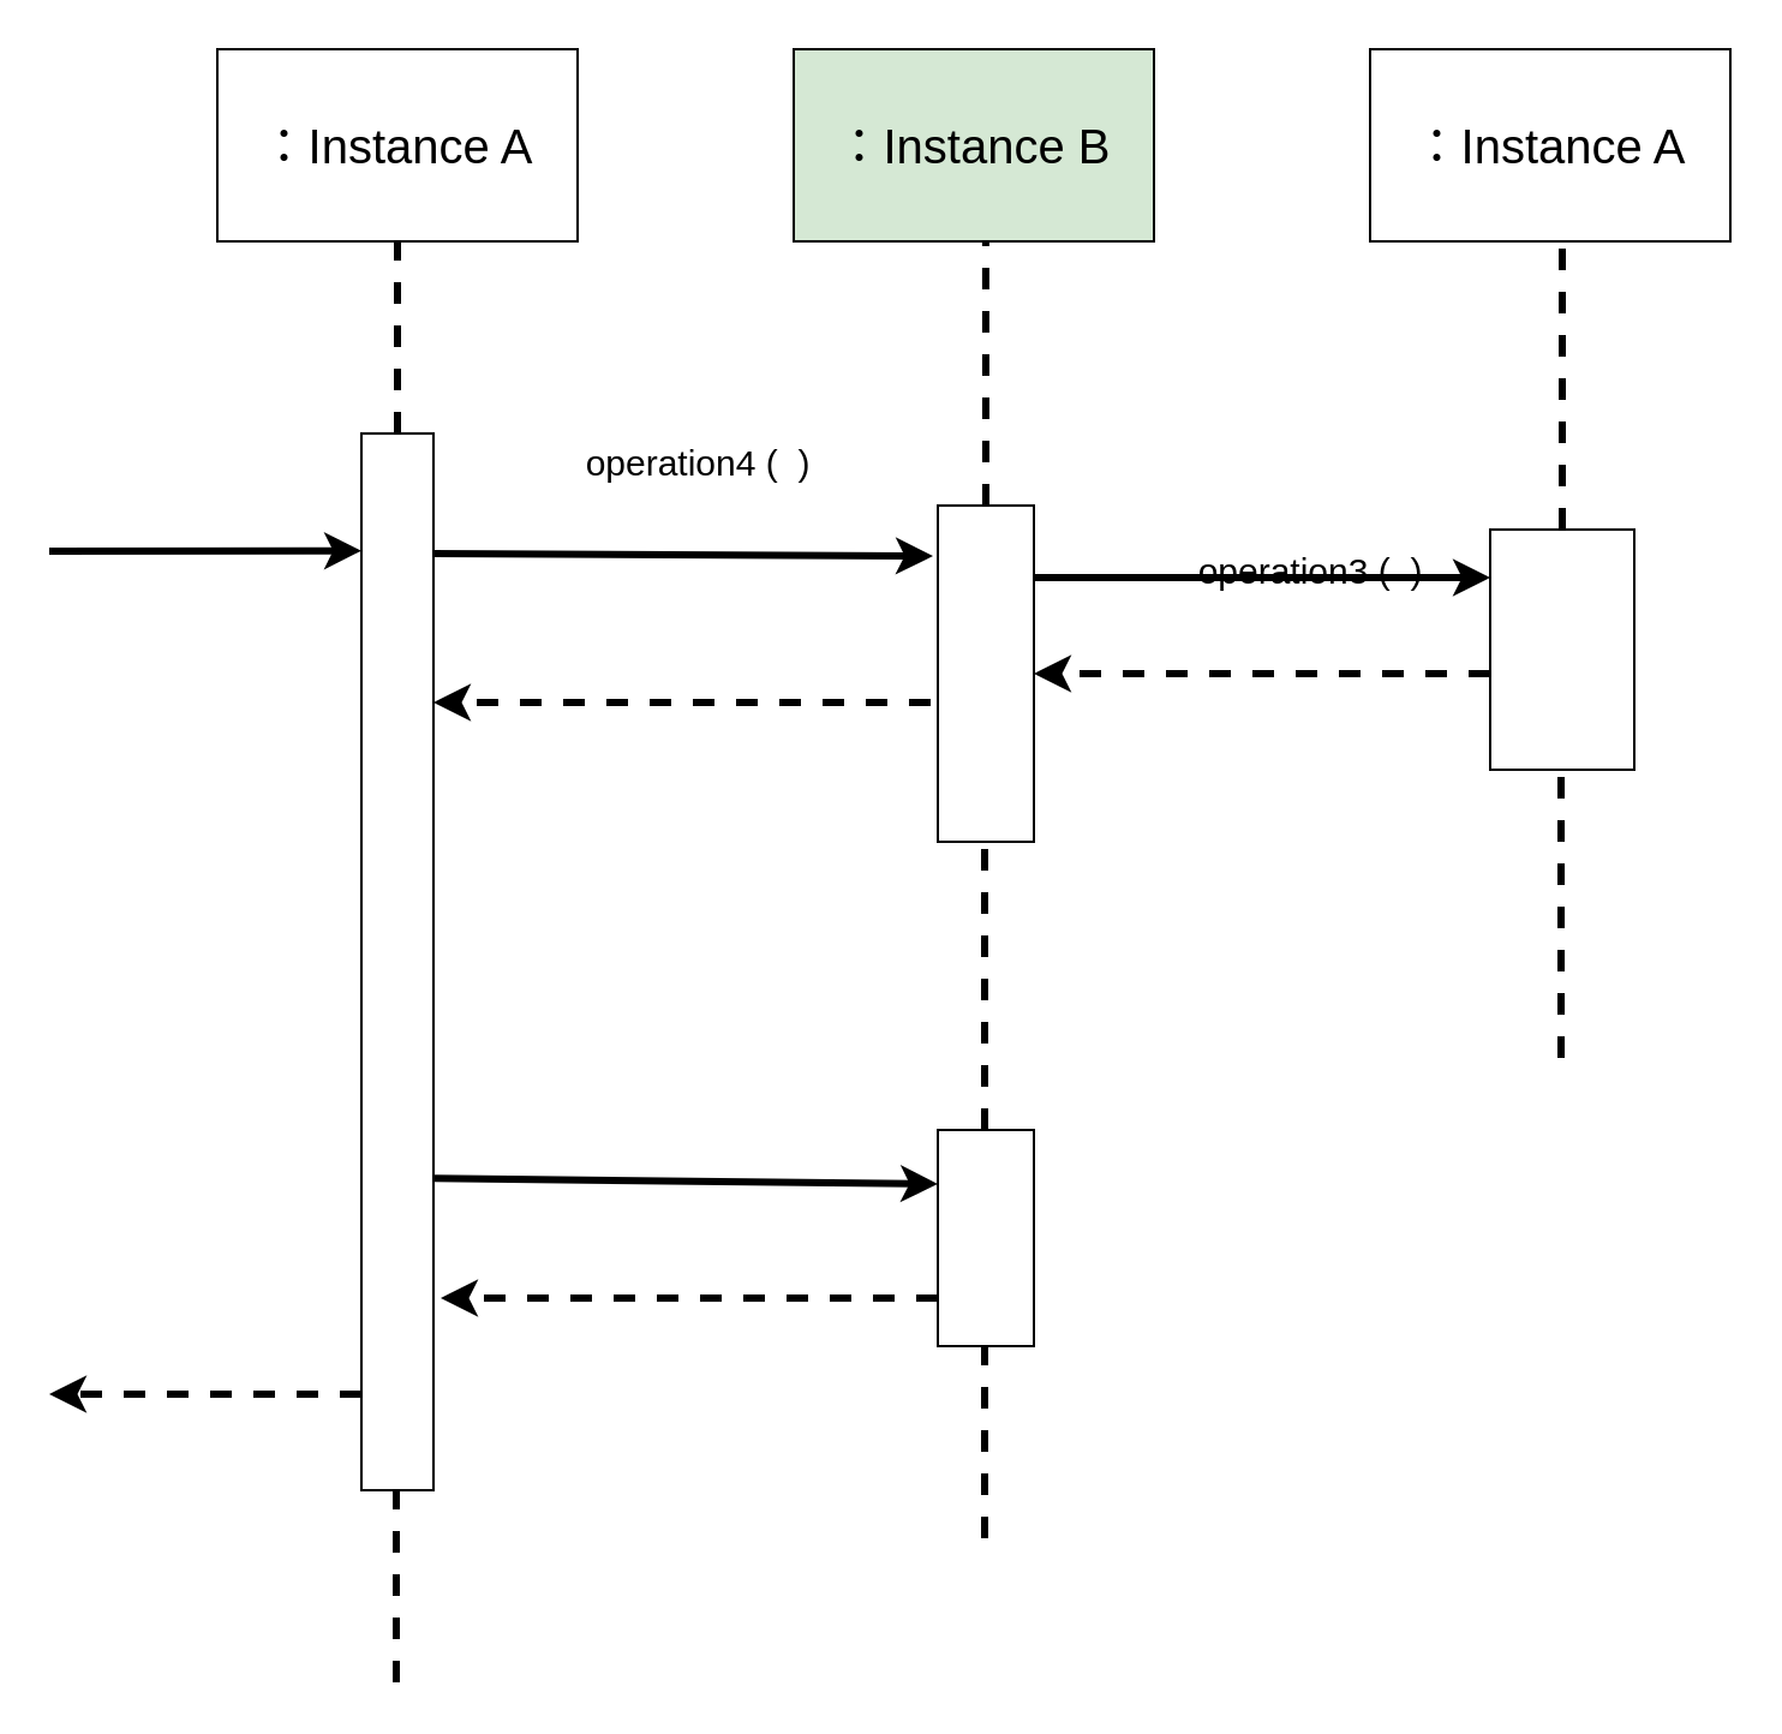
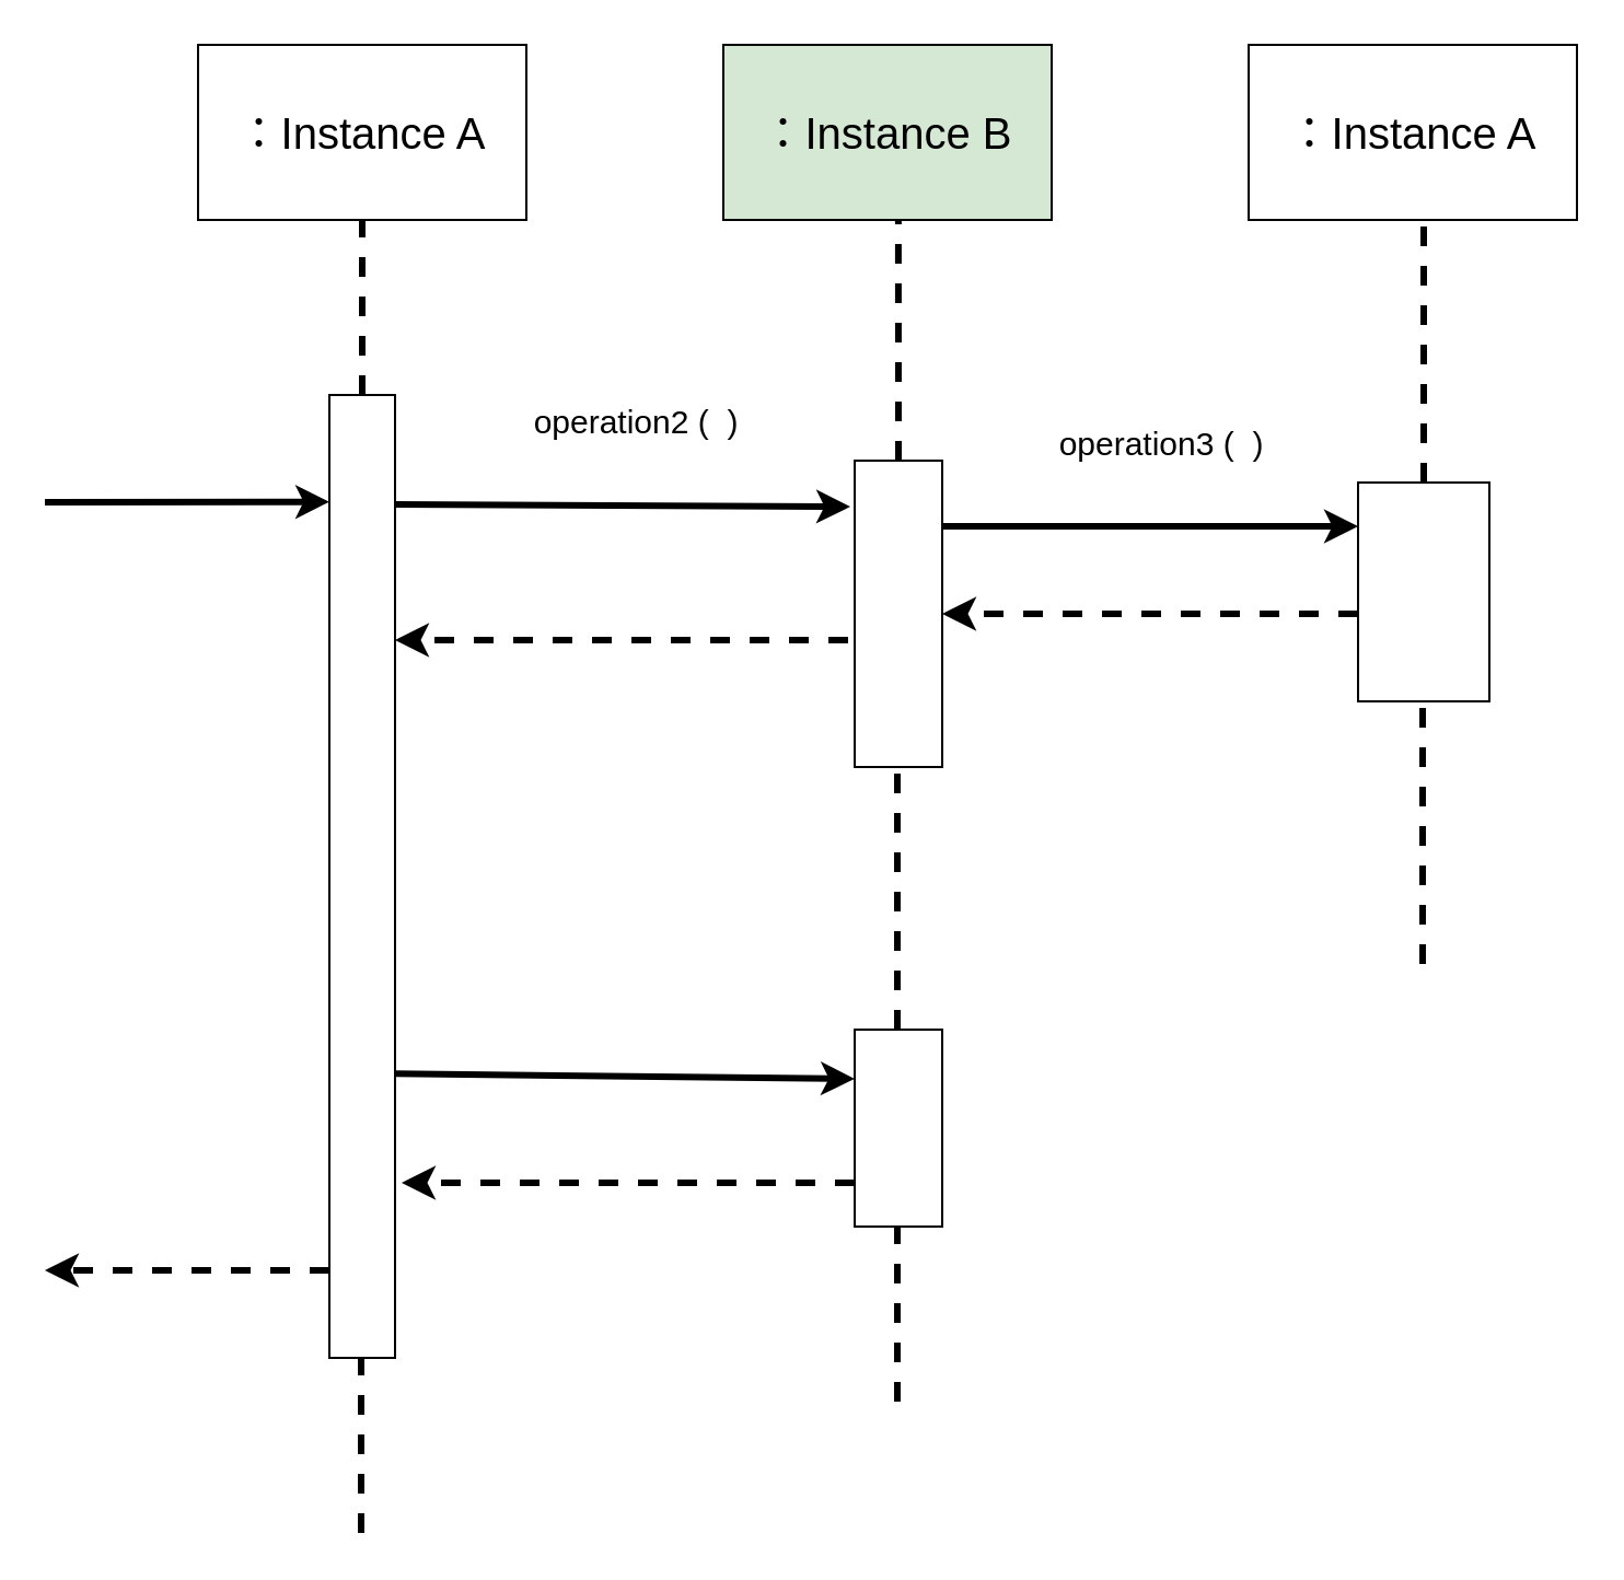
  <mxCell id="0" />
  <mxCell id="1" parent="0" />
  <mxCell id="2" value="&lt;font style=&quot;font-size: 20px;&quot;&gt;：Instance A&lt;/font&gt;" style="rounded=0;whiteSpace=wrap;html=1;" vertex="1" parent="1"><mxGeometry x="90" y="20" width="150" height="80" as="geometry" /></mxCell>
  <mxCell id="3" value="&lt;font style=&quot;font-size: 20px;&quot;&gt;：Instance B&lt;/font&gt;" style="rounded=0;whiteSpace=wrap;html=1;fillColor=#d5e8d4;" vertex="1" parent="1"><mxGeometry x="330" y="20" width="150" height="80" as="geometry" /></mxCell>
  <mxCell id="4" value="&lt;font style=&quot;font-size: 20px;&quot;&gt;：Instance A&lt;/font&gt;" style="rounded=0;whiteSpace=wrap;html=1;" vertex="1" parent="1"><mxGeometry x="570" y="20" width="150" height="80" as="geometry" /></mxCell>
  <mxCell id="5" value="" style="endArrow=none;dashed=1;html=1;fontSize=20;entryX=0.5;entryY=1;entryDx=0;entryDy=0;strokeWidth=3;" edge="1" parent="1" target="2"><mxGeometry width="50" height="50" relative="1" as="geometry"><mxPoint x="165" y="180" as="sourcePoint" /><mxPoint x="450" y="310" as="targetPoint" /></mxGeometry></mxCell>
  <mxCell id="6" value="" style="rounded=0;whiteSpace=wrap;html=1;fontSize=20;direction=south;" vertex="1" parent="1"><mxGeometry x="150" y="180" width="30" height="440" as="geometry" /></mxCell>
  <mxCell id="7" value="" style="endArrow=classic;html=1;strokeWidth=3;fontSize=20;entryX=0.111;entryY=1;entryDx=0;entryDy=0;entryPerimeter=0;" edge="1" parent="1" target="6"><mxGeometry width="50" height="50" relative="1" as="geometry"><mxPoint x="20" y="229" as="sourcePoint" /><mxPoint x="450" y="310" as="targetPoint" /></mxGeometry></mxCell>
- <mxCell id="8" value="&lt;font style=&quot;font-size: 15px;&quot;&gt;operation4 (&amp;nbsp; )&lt;/font&gt;" style="text;html=1;align=center;verticalAlign=middle;resizable=0;points=[];autosize=1;strokeColor=none;fillColor=none;fontSize=20;" vertex="1" parent="1"><mxGeometry x="230" y="170" width="120" height="40" as="geometry" /></mxCell>
- <mxCell id="9" value="&lt;font style=&quot;font-size: 15px;&quot;&gt;operation3 (&amp;nbsp; )&lt;/font&gt;" style="text;html=1;align=center;verticalAlign=middle;resizable=0;points=[];autosize=1;strokeColor=none;fillColor=none;fontSize=20;" vertex="1" parent="1"><mxGeometry x="485" y="215" width="120" height="40" as="geometry" /></mxCell>
+ <mxCell id="8" value="&lt;font style=&quot;font-size: 15px;&quot;&gt;operation2 (&amp;nbsp; )&lt;/font&gt;" style="text;html=1;align=center;verticalAlign=middle;resizable=0;points=[];autosize=1;strokeColor=none;fillColor=none;fontSize=20;" vertex="1" parent="1"><mxGeometry x="230" y="170" width="120" height="40" as="geometry" /></mxCell>
+ <mxCell id="9" value="&lt;font style=&quot;font-size: 15px;&quot;&gt;operation3 (&amp;nbsp; )&lt;/font&gt;" style="text;html=1;align=center;verticalAlign=middle;resizable=0;points=[];autosize=1;strokeColor=none;fillColor=none;fontSize=20;" vertex="1" parent="1"><mxGeometry x="470" y="180" width="120" height="40" as="geometry" /></mxCell>
  <mxCell id="10" value="" style="endArrow=classic;html=1;strokeWidth=3;fontSize=20;entryX=0.15;entryY=1.05;entryDx=0;entryDy=0;entryPerimeter=0;" edge="1" parent="1" target="12"><mxGeometry width="50" height="50" relative="1" as="geometry"><mxPoint x="180" y="230" as="sourcePoint" /><mxPoint x="330" y="230" as="targetPoint" /></mxGeometry></mxCell>
  <mxCell id="11" value="" style="endArrow=none;dashed=1;html=1;fontSize=20;entryX=0.533;entryY=1;entryDx=0;entryDy=0;strokeWidth=3;entryPerimeter=0;" edge="1" parent="1" target="3"><mxGeometry width="50" height="50" relative="1" as="geometry"><mxPoint x="410" y="210" as="sourcePoint" /><mxPoint x="175" y="110" as="targetPoint" /></mxGeometry></mxCell>
  <mxCell id="12" value="" style="rounded=0;whiteSpace=wrap;html=1;fontSize=15;direction=south;" vertex="1" parent="1"><mxGeometry x="390" y="210" width="40" height="140" as="geometry" /></mxCell>
  <mxCell id="13" value="" style="endArrow=classic;html=1;strokeWidth=3;fontSize=15;exitX=0.586;exitY=1.075;exitDx=0;exitDy=0;exitPerimeter=0;dashed=1;" edge="1" parent="1" source="12"><mxGeometry width="50" height="50" relative="1" as="geometry"><mxPoint x="400" y="350" as="sourcePoint" /><mxPoint x="180" y="292" as="targetPoint" /></mxGeometry></mxCell>
  <mxCell id="14" value="" style="endArrow=classic;html=1;strokeWidth=3;fontSize=20;" edge="1" parent="1"><mxGeometry width="50" height="50" relative="1" as="geometry"><mxPoint x="430" y="240" as="sourcePoint" /><mxPoint x="620" y="240" as="targetPoint" /></mxGeometry></mxCell>
  <mxCell id="15" value="" style="endArrow=none;dashed=1;html=1;fontSize=20;entryX=0.533;entryY=1;entryDx=0;entryDy=0;strokeWidth=3;entryPerimeter=0;" edge="1" parent="1"><mxGeometry width="50" height="50" relative="1" as="geometry"><mxPoint x="650" y="220" as="sourcePoint" /><mxPoint x="650" y="100" as="targetPoint" /></mxGeometry></mxCell>
  <mxCell id="16" value="" style="rounded=0;whiteSpace=wrap;html=1;fontSize=15;direction=south;" vertex="1" parent="1"><mxGeometry x="620" y="220" width="60" height="100" as="geometry" /></mxCell>
  <mxCell id="17" value="" style="endArrow=classic;html=1;strokeWidth=3;fontSize=15;dashed=1;" edge="1" parent="1"><mxGeometry width="50" height="50" relative="1" as="geometry"><mxPoint x="620" y="280" as="sourcePoint" /><mxPoint x="430" y="280" as="targetPoint" /></mxGeometry></mxCell>
  <mxCell id="18" value="" style="endArrow=none;dashed=1;html=1;fontSize=20;entryX=0.533;entryY=1;entryDx=0;entryDy=0;strokeWidth=3;entryPerimeter=0;" edge="1" parent="1"><mxGeometry width="50" height="50" relative="1" as="geometry"><mxPoint x="649.5" y="440" as="sourcePoint" /><mxPoint x="649.5" y="320" as="targetPoint" /></mxGeometry></mxCell>
  <mxCell id="19" value="" style="endArrow=none;dashed=1;html=1;fontSize=20;entryX=0.533;entryY=1;entryDx=0;entryDy=0;strokeWidth=3;entryPerimeter=0;" edge="1" parent="1"><mxGeometry width="50" height="50" relative="1" as="geometry"><mxPoint x="409.5" y="470" as="sourcePoint" /><mxPoint x="409.5" y="350" as="targetPoint" /></mxGeometry></mxCell>
  <mxCell id="20" value="" style="rounded=0;whiteSpace=wrap;html=1;fontSize=15;direction=south;" vertex="1" parent="1"><mxGeometry x="390" y="470" width="40" height="90" as="geometry" /></mxCell>
  <mxCell id="21" value="" style="endArrow=classic;html=1;strokeWidth=3;fontSize=20;entryX=0.25;entryY=1;entryDx=0;entryDy=0;" edge="1" parent="1" target="20"><mxGeometry width="50" height="50" relative="1" as="geometry"><mxPoint x="180" y="490.16" as="sourcePoint" /><mxPoint x="380" y="480" as="targetPoint" /></mxGeometry></mxCell>
  <mxCell id="22" value="" style="endArrow=classic;html=1;strokeWidth=3;fontSize=15;exitX=0.586;exitY=1.075;exitDx=0;exitDy=0;exitPerimeter=0;dashed=1;" edge="1" parent="1"><mxGeometry width="50" height="50" relative="1" as="geometry"><mxPoint x="390" y="540.04" as="sourcePoint" /><mxPoint x="183" y="540" as="targetPoint" /></mxGeometry></mxCell>
  <mxCell id="23" value="" style="endArrow=none;dashed=1;html=1;fontSize=20;entryX=0.5;entryY=1;entryDx=0;entryDy=0;strokeWidth=3;" edge="1" parent="1"><mxGeometry width="50" height="50" relative="1" as="geometry"><mxPoint x="409.5" y="640" as="sourcePoint" /><mxPoint x="409.5" y="560" as="targetPoint" /></mxGeometry></mxCell>
  <mxCell id="24" value="" style="endArrow=none;dashed=1;html=1;fontSize=20;entryX=0.5;entryY=1;entryDx=0;entryDy=0;strokeWidth=3;" edge="1" parent="1"><mxGeometry width="50" height="50" relative="1" as="geometry"><mxPoint x="164.5" y="700" as="sourcePoint" /><mxPoint x="164.5" y="620" as="targetPoint" /></mxGeometry></mxCell>
  <mxCell id="25" value="" style="endArrow=classic;html=1;strokeWidth=3;fontSize=15;exitX=0.586;exitY=1.075;exitDx=0;exitDy=0;exitPerimeter=0;dashed=1;" edge="1" parent="1"><mxGeometry width="50" height="50" relative="1" as="geometry"><mxPoint x="150" y="580.04" as="sourcePoint" /><mxPoint x="20" y="580" as="targetPoint" /></mxGeometry></mxCell>
